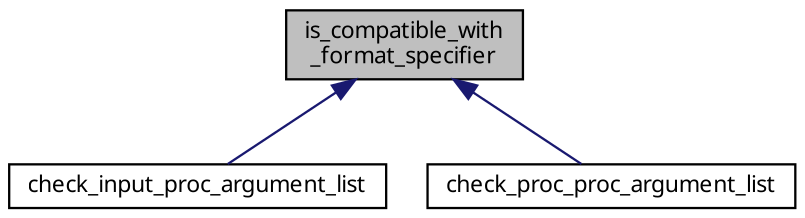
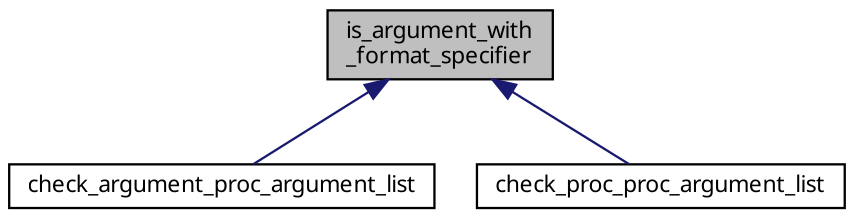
  digraph {
    fontname="Noto Sans"
    rankdir=TB
    node [color=black fillcolor=white fontname="Noto Sans" fontsize=10 shape=record style=filled]
    edge [color=midnightblue dir=back fontname="Noto Sans" fontsize=10 labelfontname=Helvetica labelfontsize=10 style=solid]
-   n1 [fillcolor=grey75 fontcolor=black height=0.2 label="is_compatible_with\l_format_specifier" width=0.4]
-   n2 [height=0.2 label=check_input_proc_argument_list width=0.4]
+   n1 [fillcolor=grey75 fontcolor=black height=0.2 label="is_argument_with\l_format_specifier" width=0.4]
+   n2 [height=0.2 label=check_argument_proc_argument_list width=0.4]
    n3 [height=0.2 label=check_proc_proc_argument_list width=0.4]
    n1 -> n2
    n1 -> n3
  }
